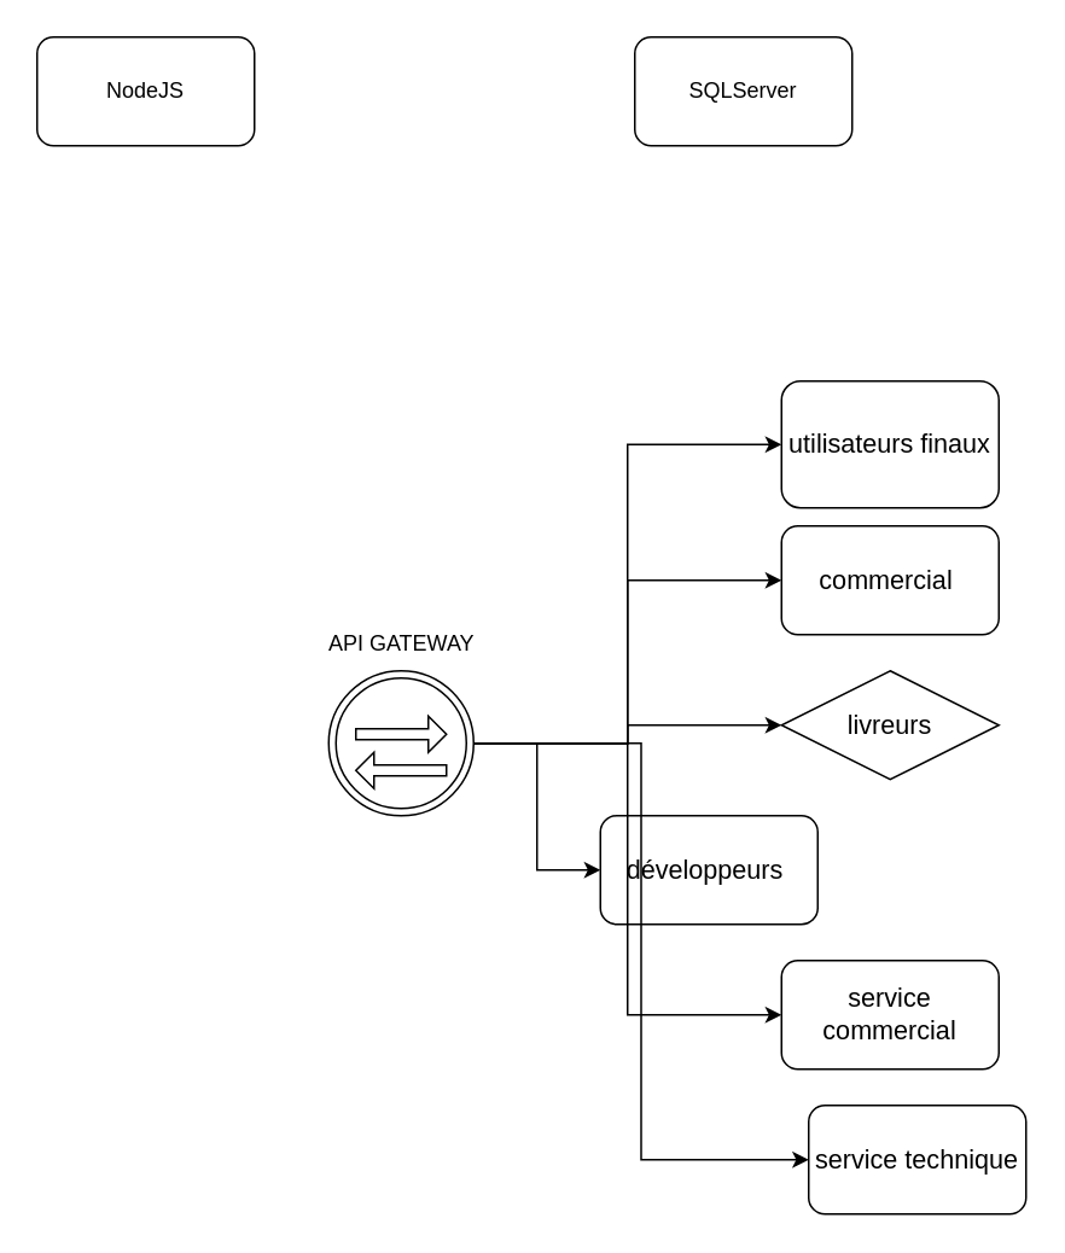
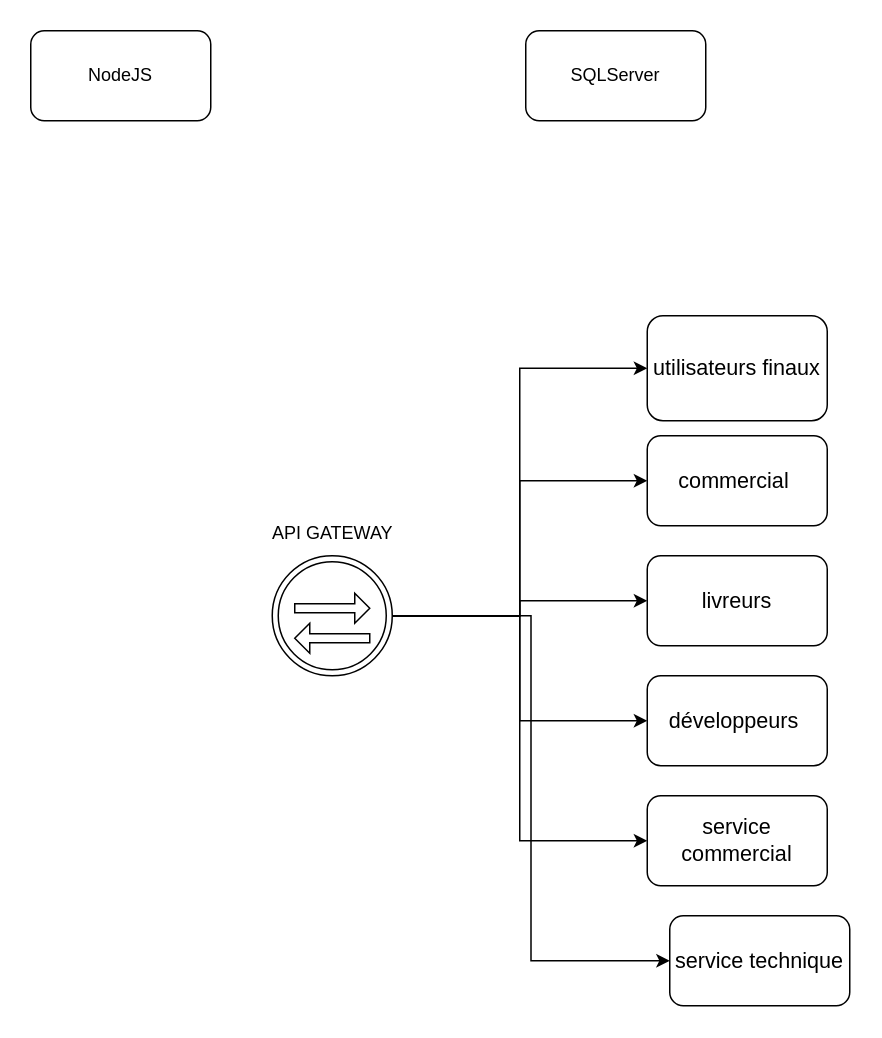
  <mxCell id="0" />
  <mxCell id="1" parent="0" />
  <mxCell id="2" value="&lt;span style=&quot;color: rgb(0, 0, 0); font-family: Arial, sans-serif; font-size: 14.4px; text-align: left; background-color: rgb(255, 255, 255);&quot;&gt;utilisateurs finaux&lt;/span&gt;" style="rounded=1;whiteSpace=wrap;html=1;" vertex="1" parent="1"><mxGeometry x="431" y="210" width="120" height="70" as="geometry" /></mxCell>
- <mxCell id="3" value="&lt;span style=&quot;color: rgb(0, 0, 0); font-family: Arial, sans-serif; font-size: 14.4px; text-align: left; background-color: rgb(255, 255, 255);&quot;&gt;livreurs&lt;/span&gt;" style="rhombus;whiteSpace=wrap;html=1;" vertex="1" parent="1"><mxGeometry x="431" y="370" width="120" height="60" as="geometry" /></mxCell>
+ <mxCell id="3" value="&lt;span style=&quot;color: rgb(0, 0, 0); font-family: Arial, sans-serif; font-size: 14.4px; text-align: left; background-color: rgb(255, 255, 255);&quot;&gt;livreurs&lt;/span&gt;" style="rounded=1;whiteSpace=wrap;html=1;" vertex="1" parent="1"><mxGeometry x="431" y="370" width="120" height="60" as="geometry" /></mxCell>
  <mxCell id="4" value="&lt;span style=&quot;color: rgb(0, 0, 0); font-family: Arial, sans-serif; font-size: 14.4px; text-align: left; background-color: rgb(255, 255, 255);&quot;&gt;commercial&amp;nbsp;&lt;/span&gt;" style="rounded=1;whiteSpace=wrap;html=1;" vertex="1" parent="1"><mxGeometry x="431" y="290" width="120" height="60" as="geometry" /></mxCell>
- <mxCell id="5" value="&lt;span style=&quot;color: rgb(0, 0, 0); font-family: Arial, sans-serif; font-size: 14.4px; text-align: left; background-color: rgb(255, 255, 255);&quot;&gt;développeurs&amp;nbsp;&lt;/span&gt;" style="rounded=1;whiteSpace=wrap;html=1;" vertex="1" parent="1"><mxGeometry x="331" y="450" width="120" height="60" as="geometry" /></mxCell>
+ <mxCell id="5" value="&lt;span style=&quot;color: rgb(0, 0, 0); font-family: Arial, sans-serif; font-size: 14.4px; text-align: left; background-color: rgb(255, 255, 255);&quot;&gt;développeurs&amp;nbsp;&lt;/span&gt;" style="rounded=1;whiteSpace=wrap;html=1;" vertex="1" parent="1"><mxGeometry x="431" y="450" width="120" height="60" as="geometry" /></mxCell>
  <mxCell id="6" value="&lt;span style=&quot;color: rgb(0, 0, 0); font-family: Arial, sans-serif; font-size: 14.4px; text-align: left; background-color: rgb(255, 255, 255);&quot;&gt;service commercial&lt;/span&gt;" style="rounded=1;whiteSpace=wrap;html=1;" vertex="1" parent="1"><mxGeometry x="431" y="530" width="120" height="60" as="geometry" /></mxCell>
  <mxCell id="7" value="&lt;span style=&quot;color: rgb(0, 0, 0); font-family: Arial, sans-serif; font-size: 14.4px; text-align: left; background-color: rgb(255, 255, 255);&quot;&gt;service technique&lt;/span&gt;" style="rounded=1;whiteSpace=wrap;html=1;" vertex="1" parent="1"><mxGeometry x="446" y="610" width="120" height="60" as="geometry" /></mxCell>
  <mxCell id="8" value="NodeJS" style="rounded=1;whiteSpace=wrap;html=1;" vertex="1" parent="1"><mxGeometry x="20" y="20" width="120" height="60" as="geometry" /></mxCell>
  <mxCell id="9" value="SQLServer" style="rounded=1;whiteSpace=wrap;html=1;" vertex="1" parent="1"><mxGeometry x="350" y="20" width="120" height="60" as="geometry" /></mxCell>
  <mxCell id="10" style="edgeStyle=orthogonalEdgeStyle;rounded=0;orthogonalLoop=1;jettySize=auto;html=1;entryX=0;entryY=0.5;entryDx=0;entryDy=0;" edge="1" parent="1" source="18" target="2"><mxGeometry relative="1" as="geometry" /></mxCell>
  <mxCell id="11" style="edgeStyle=orthogonalEdgeStyle;rounded=0;orthogonalLoop=1;jettySize=auto;html=1;entryX=0;entryY=0.5;entryDx=0;entryDy=0;" edge="1" parent="1" source="18" target="4"><mxGeometry relative="1" as="geometry" /></mxCell>
  <mxCell id="12" style="edgeStyle=orthogonalEdgeStyle;rounded=0;orthogonalLoop=1;jettySize=auto;html=1;entryX=0;entryY=0.5;entryDx=0;entryDy=0;" edge="1" parent="1" source="18" target="3"><mxGeometry relative="1" as="geometry" /></mxCell>
  <mxCell id="13" style="edgeStyle=orthogonalEdgeStyle;rounded=0;orthogonalLoop=1;jettySize=auto;html=1;entryX=0;entryY=0.5;entryDx=0;entryDy=0;" edge="1" parent="1" source="18" target="5"><mxGeometry relative="1" as="geometry" /></mxCell>
  <mxCell id="14" style="edgeStyle=orthogonalEdgeStyle;rounded=0;orthogonalLoop=1;jettySize=auto;html=1;entryX=0;entryY=0.5;entryDx=0;entryDy=0;" edge="1" parent="1" source="18" target="6"><mxGeometry relative="1" as="geometry" /></mxCell>
  <mxCell id="15" style="edgeStyle=orthogonalEdgeStyle;rounded=0;orthogonalLoop=1;jettySize=auto;html=1;entryX=0;entryY=0.5;entryDx=0;entryDy=0;" edge="1" parent="1" source="18" target="7"><mxGeometry relative="1" as="geometry" /></mxCell>
  <mxCell id="16" value="" style="group" vertex="1" connectable="0" parent="1"><mxGeometry x="171" y="340" width="100" height="110" as="geometry" /></mxCell>
  <mxCell id="17" value="" style="group" vertex="1" connectable="0" parent="16"><mxGeometry x="10" y="30" width="80" height="80" as="geometry" /></mxCell>
  <mxCell id="18" value="" style="ellipse;shape=doubleEllipse;whiteSpace=wrap;html=1;aspect=fixed;" vertex="1" parent="17"><mxGeometry width="80" height="80" as="geometry" /></mxCell>
  <mxCell id="19" value="" style="shape=singleArrow;direction=north;whiteSpace=wrap;html=1;rotation=90;" vertex="1" parent="17"><mxGeometry x="30" y="10" width="20" height="50" as="geometry" /></mxCell>
  <mxCell id="20" value="" style="shape=singleArrow;direction=north;whiteSpace=wrap;html=1;rotation=-90;" vertex="1" parent="17"><mxGeometry x="30" y="30" width="20" height="50" as="geometry" /></mxCell>
  <mxCell id="21" value="API GATEWAY" style="text;html=1;align=center;verticalAlign=middle;resizable=0;points=[];autosize=1;strokeColor=none;fillColor=none;" vertex="1" parent="16"><mxGeometry width="100" height="30" as="geometry" /></mxCell>
